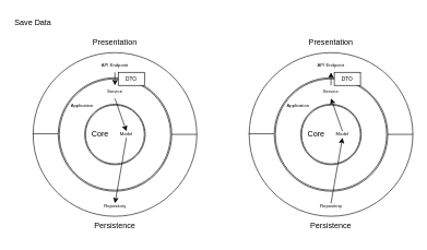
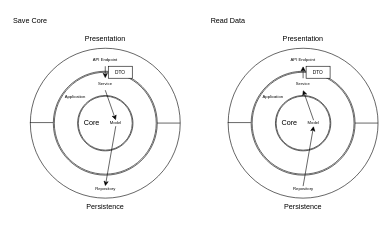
  <mxCell id="0" />
  <mxCell id="1" parent="0" />
  <mxCell id="2" value="" style="verticalLabelPosition=bottom;verticalAlign=top;html=1;shape=mxgraph.basic.donut;dx=38.33;" vertex="1" parent="1"><mxGeometry x="50" y="80" width="250" height="250" as="geometry" /></mxCell>
  <mxCell id="3" value="" style="verticalLabelPosition=bottom;verticalAlign=top;html=1;shape=mxgraph.basic.donut;dx=38.85;" vertex="1" parent="1"><mxGeometry x="90" y="120" width="170" height="170" as="geometry" /></mxCell>
  <mxCell id="4" value="" style="ellipse;whiteSpace=wrap;html=1;aspect=fixed;" vertex="1" parent="1"><mxGeometry x="130" y="160" width="90" height="90" as="geometry" /></mxCell>
  <mxCell id="5" value="" style="endArrow=none;html=1;rounded=0;exitX=-0.003;exitY=0.496;exitDx=0;exitDy=0;exitPerimeter=0;entryX=0.151;entryY=0.496;entryDx=0;entryDy=0;entryPerimeter=0;" edge="1" parent="1" source="2" target="2"><mxGeometry width="50" height="50" relative="1" as="geometry"><mxPoint x="140" y="220" as="sourcePoint" /><mxPoint x="190" y="170" as="targetPoint" /></mxGeometry></mxCell>
  <mxCell id="6" value="" style="endArrow=none;html=1;rounded=0;exitX=-0.003;exitY=0.496;exitDx=0;exitDy=0;exitPerimeter=0;entryX=0.151;entryY=0.496;entryDx=0;entryDy=0;entryPerimeter=0;" edge="1" parent="1"><mxGeometry width="50" height="50" relative="1" as="geometry"><mxPoint x="261.5" y="204.79" as="sourcePoint" /><mxPoint x="300" y="204.79" as="targetPoint" /></mxGeometry></mxCell>
  <mxCell id="7" value="Core" style="text;html=1;strokeColor=none;fillColor=none;align=center;verticalAlign=middle;whiteSpace=wrap;rounded=0;" vertex="1" parent="1"><mxGeometry x="140" y="195" width="25" height="20" as="geometry" /></mxCell>
  <mxCell id="8" value="&lt;font style=&quot;font-size: 7px;&quot;&gt;Application&lt;/font&gt;" style="text;html=1;strokeColor=none;fillColor=none;align=center;verticalAlign=middle;whiteSpace=wrap;rounded=0;" vertex="1" parent="1"><mxGeometry x="105" y="150" width="40" height="20" as="geometry" /></mxCell>
  <mxCell id="9" value="Presentation" style="text;html=1;strokeColor=none;fillColor=none;align=center;verticalAlign=middle;whiteSpace=wrap;rounded=0;" vertex="1" parent="1"><mxGeometry x="145" y="50" width="60" height="30" as="geometry" /></mxCell>
  <mxCell id="10" value="Persistence" style="text;html=1;strokeColor=none;fillColor=none;align=center;verticalAlign=middle;whiteSpace=wrap;rounded=0;" vertex="1" parent="1"><mxGeometry x="145" y="330" width="60" height="30" as="geometry" /></mxCell>
  <mxCell id="11" value="API Endpoint" style="text;html=1;strokeColor=none;fillColor=none;align=center;verticalAlign=middle;whiteSpace=wrap;rounded=0;fontSize=7;" vertex="1" parent="1"><mxGeometry x="145" y="90" width="60" height="20" as="geometry" /></mxCell>
  <mxCell id="12" value="Service" style="text;html=1;strokeColor=none;fillColor=none;align=center;verticalAlign=middle;whiteSpace=wrap;rounded=0;fontSize=7;" vertex="1" parent="1"><mxGeometry x="145" y="130" width="60" height="20" as="geometry" /></mxCell>
  <mxCell id="13" value="Model" style="text;html=1;strokeColor=none;fillColor=none;align=center;verticalAlign=middle;whiteSpace=wrap;rounded=0;fontSize=7;" vertex="1" parent="1"><mxGeometry x="175" y="200" width="35" height="10" as="geometry" /></mxCell>
  <mxCell id="14" value="Repository" style="text;html=1;strokeColor=none;fillColor=none;align=center;verticalAlign=middle;whiteSpace=wrap;rounded=0;fontSize=7;" vertex="1" parent="1"><mxGeometry x="157.5" y="310" width="35" height="10" as="geometry" /></mxCell>
  <mxCell id="15" value="" style="endArrow=classic;html=1;rounded=0;fontSize=7;entryX=0.5;entryY=0;entryDx=0;entryDy=0;" edge="1" parent="1" source="11" target="12"><mxGeometry width="50" height="50" relative="1" as="geometry"><mxPoint x="150" y="220" as="sourcePoint" /><mxPoint x="200" y="170" as="targetPoint" /></mxGeometry></mxCell>
  <mxCell id="16" value="" style="endArrow=classic;html=1;rounded=0;fontSize=7;exitX=0.5;exitY=1;exitDx=0;exitDy=0;entryX=0.5;entryY=0;entryDx=0;entryDy=0;" edge="1" parent="1" source="12" target="13"><mxGeometry width="50" height="50" relative="1" as="geometry"><mxPoint x="150" y="220" as="sourcePoint" /><mxPoint x="200" y="170" as="targetPoint" /></mxGeometry></mxCell>
  <mxCell id="17" value="" style="endArrow=classic;html=1;rounded=0;fontSize=7;exitX=0.5;exitY=1;exitDx=0;exitDy=0;entryX=0.5;entryY=0;entryDx=0;entryDy=0;" edge="1" parent="1" source="13" target="14"><mxGeometry width="50" height="50" relative="1" as="geometry"><mxPoint x="150" y="220" as="sourcePoint" /><mxPoint x="200" y="170" as="targetPoint" /></mxGeometry></mxCell>
- <mxCell id="18" value="&lt;font style=&quot;font-size: 12px;&quot;&gt;Save Data&lt;/font&gt;" style="text;html=1;strokeColor=none;fillColor=none;align=center;verticalAlign=middle;whiteSpace=wrap;rounded=0;fontSize=7;" vertex="1" parent="1"><mxGeometry x="20" y="20" width="60" height="30" as="geometry" /></mxCell>
+ <mxCell id="18" value="&lt;font style=&quot;font-size: 12px;&quot;&gt;Save Core&lt;/font&gt;" style="text;html=1;strokeColor=none;fillColor=none;align=center;verticalAlign=middle;whiteSpace=wrap;rounded=0;fontSize=7;" vertex="1" parent="1"><mxGeometry x="20" y="20" width="60" height="30" as="geometry" /></mxCell>
  <mxCell id="19" value="" style="verticalLabelPosition=bottom;verticalAlign=top;html=1;shape=mxgraph.basic.donut;dx=38.33;" vertex="1" parent="1"><mxGeometry x="380" y="80" width="250" height="250" as="geometry" /></mxCell>
  <mxCell id="20" value="" style="verticalLabelPosition=bottom;verticalAlign=top;html=1;shape=mxgraph.basic.donut;dx=38.85;" vertex="1" parent="1"><mxGeometry x="420" y="120" width="170" height="170" as="geometry" /></mxCell>
  <mxCell id="21" value="" style="ellipse;whiteSpace=wrap;html=1;aspect=fixed;" vertex="1" parent="1"><mxGeometry x="460" y="160" width="90" height="90" as="geometry" /></mxCell>
  <mxCell id="22" value="" style="endArrow=none;html=1;rounded=0;exitX=-0.003;exitY=0.496;exitDx=0;exitDy=0;exitPerimeter=0;entryX=0.151;entryY=0.496;entryDx=0;entryDy=0;entryPerimeter=0;" edge="1" parent="1" source="19" target="19"><mxGeometry width="50" height="50" relative="1" as="geometry"><mxPoint x="470" y="220" as="sourcePoint" /><mxPoint x="520" y="170" as="targetPoint" /></mxGeometry></mxCell>
  <mxCell id="23" value="" style="endArrow=none;html=1;rounded=0;exitX=-0.003;exitY=0.496;exitDx=0;exitDy=0;exitPerimeter=0;entryX=0.151;entryY=0.496;entryDx=0;entryDy=0;entryPerimeter=0;" edge="1" parent="1"><mxGeometry width="50" height="50" relative="1" as="geometry"><mxPoint x="591.5" y="204.79" as="sourcePoint" /><mxPoint x="630" y="204.79" as="targetPoint" /></mxGeometry></mxCell>
  <mxCell id="24" value="Core" style="text;html=1;strokeColor=none;fillColor=none;align=center;verticalAlign=middle;whiteSpace=wrap;rounded=0;" vertex="1" parent="1"><mxGeometry x="470" y="195" width="25" height="20" as="geometry" /></mxCell>
  <mxCell id="25" value="&lt;font style=&quot;font-size: 7px;&quot;&gt;Application&lt;/font&gt;" style="text;html=1;strokeColor=none;fillColor=none;align=center;verticalAlign=middle;whiteSpace=wrap;rounded=0;" vertex="1" parent="1"><mxGeometry x="435" y="150" width="40" height="20" as="geometry" /></mxCell>
  <mxCell id="26" value="Presentation" style="text;html=1;strokeColor=none;fillColor=none;align=center;verticalAlign=middle;whiteSpace=wrap;rounded=0;" vertex="1" parent="1"><mxGeometry x="475" y="50" width="60" height="30" as="geometry" /></mxCell>
  <mxCell id="27" value="Persistence" style="text;html=1;strokeColor=none;fillColor=none;align=center;verticalAlign=middle;whiteSpace=wrap;rounded=0;" vertex="1" parent="1"><mxGeometry x="475" y="330" width="60" height="30" as="geometry" /></mxCell>
  <mxCell id="28" value="API Endpoint" style="text;html=1;strokeColor=none;fillColor=none;align=center;verticalAlign=middle;whiteSpace=wrap;rounded=0;fontSize=7;" vertex="1" parent="1"><mxGeometry x="475" y="90" width="60" height="20" as="geometry" /></mxCell>
  <mxCell id="29" value="Service" style="text;html=1;strokeColor=none;fillColor=none;align=center;verticalAlign=middle;whiteSpace=wrap;rounded=0;fontSize=7;" vertex="1" parent="1"><mxGeometry x="475" y="130" width="60" height="20" as="geometry" /></mxCell>
  <mxCell id="30" value="Model" style="text;html=1;strokeColor=none;fillColor=none;align=center;verticalAlign=middle;whiteSpace=wrap;rounded=0;fontSize=7;" vertex="1" parent="1"><mxGeometry x="505" y="200" width="35" height="10" as="geometry" /></mxCell>
  <mxCell id="31" value="Repository" style="text;html=1;strokeColor=none;fillColor=none;align=center;verticalAlign=middle;whiteSpace=wrap;rounded=0;fontSize=7;" vertex="1" parent="1"><mxGeometry x="487.5" y="310" width="35" height="10" as="geometry" /></mxCell>
  <mxCell id="32" value="" style="endArrow=none;html=1;rounded=0;fontSize=7;entryX=0.5;entryY=0;entryDx=0;entryDy=0;startArrow=classic;startFill=1;endFill=0;" edge="1" parent="1" source="28" target="29"><mxGeometry width="50" height="50" relative="1" as="geometry"><mxPoint x="480" y="220" as="sourcePoint" /><mxPoint x="530" y="170" as="targetPoint" /></mxGeometry></mxCell>
  <mxCell id="33" value="" style="endArrow=none;html=1;rounded=0;fontSize=7;exitX=0.5;exitY=1;exitDx=0;exitDy=0;entryX=0.5;entryY=0;entryDx=0;entryDy=0;startArrow=classic;startFill=1;endFill=0;" edge="1" parent="1" source="29" target="30"><mxGeometry width="50" height="50" relative="1" as="geometry"><mxPoint x="480" y="220" as="sourcePoint" /><mxPoint x="530" y="170" as="targetPoint" /></mxGeometry></mxCell>
  <mxCell id="34" value="" style="endArrow=none;html=1;rounded=0;fontSize=7;exitX=0.5;exitY=1;exitDx=0;exitDy=0;entryX=0.5;entryY=0;entryDx=0;entryDy=0;startArrow=classic;startFill=1;endFill=0;" edge="1" parent="1" source="30" target="31"><mxGeometry width="50" height="50" relative="1" as="geometry"><mxPoint x="480" y="220" as="sourcePoint" /><mxPoint x="530" y="170" as="targetPoint" /></mxGeometry></mxCell>
+ <mxCell id="35" value="&lt;font style=&quot;font-size: 12px;&quot;&gt;Read Data&lt;/font&gt;" style="text;html=1;strokeColor=none;fillColor=none;align=center;verticalAlign=middle;whiteSpace=wrap;rounded=0;fontSize=7;" vertex="1" parent="1"><mxGeometry x="350" y="20" width="60" height="30" as="geometry" /></mxCell>
  <mxCell id="36" value="&lt;font style=&quot;font-size: 8px;&quot;&gt;DTO&lt;/font&gt;" style="rounded=0;whiteSpace=wrap;html=1;fontSize=12;" vertex="1" parent="1"><mxGeometry x="180" y="110" width="40" height="20" as="geometry" /></mxCell>
  <mxCell id="37" value="&lt;font style=&quot;font-size: 8px;&quot;&gt;DTO&lt;/font&gt;" style="rounded=0;whiteSpace=wrap;html=1;fontSize=12;" vertex="1" parent="1"><mxGeometry x="510" y="110" width="40" height="20" as="geometry" /></mxCell>
